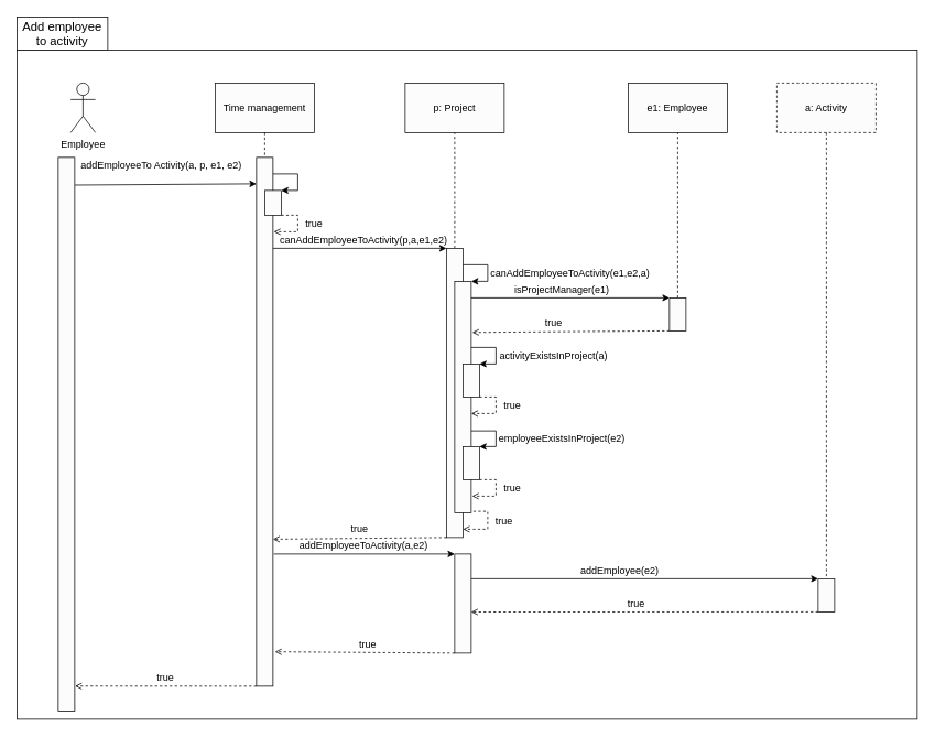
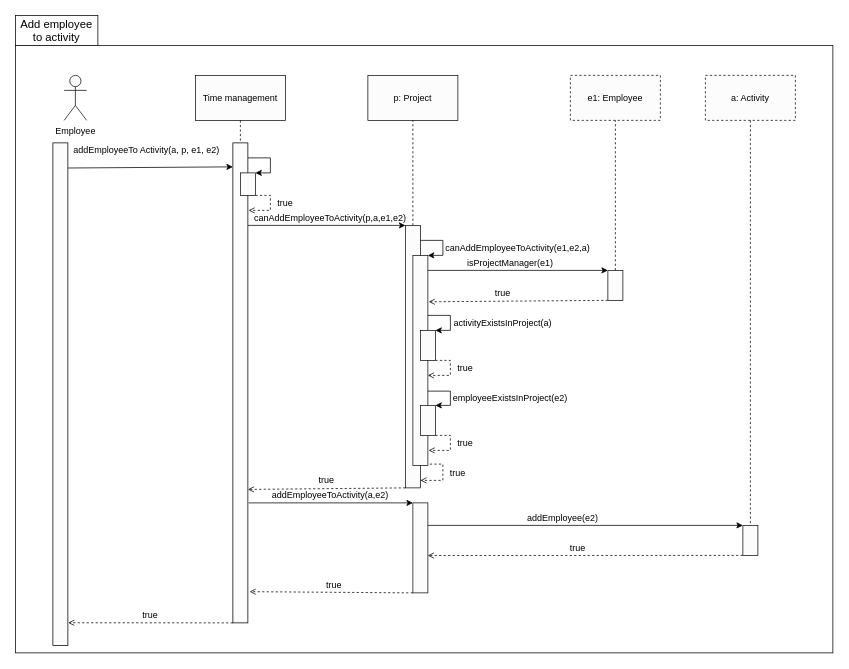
  <mxCell id="0" />
  <mxCell id="1" parent="0" />
  <mxCell id="2" value="" style="rounded=0;whiteSpace=wrap;html=1;" parent="1" vertex="1"><mxGeometry x="20" y="20" width="110" height="40" as="geometry" /></mxCell>
  <mxCell id="3" value="" style="rounded=0;whiteSpace=wrap;html=1;" parent="1" vertex="1"><mxGeometry x="20" y="60" width="1090" height="810" as="geometry" /></mxCell>
  <mxCell id="4" value="" style="rounded=0;whiteSpace=wrap;html=1;fillColor=#FCFCFC;" parent="1" vertex="1"><mxGeometry x="310" y="190" width="20" height="640" as="geometry" /></mxCell>
  <mxCell id="5" value="addEmployeeTo Activity(a, p, e1, e2)" style="text;html=1;strokeColor=none;fillColor=none;align=center;verticalAlign=middle;whiteSpace=wrap;rounded=0;" parent="1" vertex="1"><mxGeometry x="90" y="190" width="210" height="20" as="geometry" /></mxCell>
  <mxCell id="6" value="Time management" style="rounded=0;whiteSpace=wrap;html=1;fillColor=#FCFCFC;strokeColor=#0F0F0F;" parent="1" vertex="1"><mxGeometry x="260" y="100" width="120" height="60" as="geometry" /></mxCell>
- <mxCell id="7" value="e1: Employee" style="rounded=0;whiteSpace=wrap;html=1;fillColor=#FCFCFC;strokeColor=#0F0F0F;" parent="1" vertex="1"><mxGeometry x="760" y="100" width="120" height="60" as="geometry" /></mxCell>
+ <mxCell id="7" value="e1: Employee" style="rounded=0;whiteSpace=wrap;html=1;fillColor=#FCFCFC;strokeColor=#0F0F0F;dashed=1;" parent="1" vertex="1"><mxGeometry x="760" y="100" width="120" height="60" as="geometry" /></mxCell>
  <mxCell id="8" value="p: Project" style="rounded=0;whiteSpace=wrap;html=1;fillColor=#FCFCFC;strokeColor=#0F0F0F;" parent="1" vertex="1"><mxGeometry x="490" y="100" width="120" height="60" as="geometry" /></mxCell>
  <mxCell id="9" value="a: Activity" style="rounded=0;whiteSpace=wrap;html=1;fillColor=#FCFCFC;strokeColor=#0F0F0F;dashed=1;" parent="1" vertex="1"><mxGeometry x="940" y="100" width="120" height="60" as="geometry" /></mxCell>
  <mxCell id="10" value="" style="rounded=0;whiteSpace=wrap;html=1;fillColor=#FCFCFC;" parent="1" vertex="1"><mxGeometry x="70" y="190" width="20" height="670" as="geometry" /></mxCell>
  <mxCell id="11" value="Employee" style="shape=umlActor;verticalLabelPosition=bottom;verticalAlign=top;html=1;outlineConnect=0;strokeColor=#0F0F0F;fillColor=#FCFCFC;" parent="1" vertex="1"><mxGeometry x="85" y="100" width="30" height="60" as="geometry" /></mxCell>
  <mxCell id="12" value="" style="endArrow=classic;html=1;entryX=0;entryY=0.05;entryDx=0;entryDy=0;entryPerimeter=0;exitX=1.014;exitY=0.05;exitDx=0;exitDy=0;exitPerimeter=0;" parent="1" source="10" target="4" edge="1"><mxGeometry width="50" height="50" relative="1" as="geometry"><mxPoint x="130" y="213" as="sourcePoint" /><mxPoint x="210" y="280" as="targetPoint" /></mxGeometry></mxCell>
  <mxCell id="13" value="" style="endArrow=none;dashed=1;html=1;exitX=0.5;exitY=1;exitDx=0;exitDy=0;entryX=0.5;entryY=0;entryDx=0;entryDy=0;" parent="1" source="6" target="4" edge="1"><mxGeometry width="50" height="50" relative="1" as="geometry"><mxPoint x="310" y="260" as="sourcePoint" /><mxPoint x="360" y="210" as="targetPoint" /></mxGeometry></mxCell>
  <mxCell id="14" value="" style="endArrow=none;dashed=1;html=1;exitX=0.5;exitY=0;exitDx=0;exitDy=0;entryX=0.5;entryY=1;entryDx=0;entryDy=0;" parent="1" source="19" target="8" edge="1"><mxGeometry width="50" height="50" relative="1" as="geometry"><mxPoint x="545" y="200" as="sourcePoint" /><mxPoint x="555" y="180" as="targetPoint" /></mxGeometry></mxCell>
  <mxCell id="15" value="" style="endArrow=none;dashed=1;html=1;entryX=0.5;entryY=1;entryDx=0;entryDy=0;exitX=0.5;exitY=0;exitDx=0;exitDy=0;" parent="1" source="25" target="7" edge="1"><mxGeometry width="50" height="50" relative="1" as="geometry"><mxPoint x="770" y="200" as="sourcePoint" /><mxPoint x="795" y="150" as="targetPoint" /></mxGeometry></mxCell>
  <mxCell id="16" value="" style="rounded=0;whiteSpace=wrap;html=1;strokeColor=#0F0F0F;fillColor=#FCFCFC;" parent="1" vertex="1"><mxGeometry x="320" y="230" width="20" height="30" as="geometry" /></mxCell>
  <mxCell id="17" value="" style="endArrow=classic;html=1;entryX=1;entryY=0;entryDx=0;entryDy=0;rounded=0;" parent="1" target="16" edge="1"><mxGeometry width="50" height="50" relative="1" as="geometry"><mxPoint x="330" y="210" as="sourcePoint" /><mxPoint x="450" y="180" as="targetPoint" /><Array as="points"><mxPoint x="360" y="210" /><mxPoint x="360" y="230" /></Array></mxGeometry></mxCell>
  <mxCell id="18" value="" style="endArrow=open;html=1;dashed=1;exitX=1;exitY=1;exitDx=0;exitDy=0;rounded=0;endFill=0;" parent="1" source="16" edge="1"><mxGeometry width="50" height="50" relative="1" as="geometry"><mxPoint x="380" y="240" as="sourcePoint" /><mxPoint x="331" y="280" as="targetPoint" /><Array as="points"><mxPoint x="360" y="260" /><mxPoint x="360" y="280" /></Array></mxGeometry></mxCell>
  <mxCell id="19" value="" style="rounded=0;whiteSpace=wrap;html=1;strokeColor=#0F0F0F;fillColor=#FCFCFC;" parent="1" vertex="1"><mxGeometry x="540" y="300" width="20" height="350" as="geometry" /></mxCell>
  <mxCell id="20" value="" style="endArrow=classic;html=1;entryX=0;entryY=0;entryDx=0;entryDy=0;" parent="1" target="19" edge="1"><mxGeometry width="50" height="50" relative="1" as="geometry"><mxPoint x="330" y="300" as="sourcePoint" /><mxPoint x="480" y="110" as="targetPoint" /></mxGeometry></mxCell>
  <mxCell id="21" value="canAddEmployeeToActivity(p,a,e1,e2)" style="text;html=1;strokeColor=none;fillColor=none;align=center;verticalAlign=middle;whiteSpace=wrap;rounded=0;" parent="1" vertex="1"><mxGeometry x="420" y="280" width="40" height="20" as="geometry" /></mxCell>
  <mxCell id="22" value="" style="rounded=0;whiteSpace=wrap;html=1;strokeColor=#0F0F0F;fillColor=#FCFCFC;" parent="1" vertex="1"><mxGeometry x="550" y="340" width="20" height="280" as="geometry" /></mxCell>
  <mxCell id="23" value="" style="endArrow=classic;html=1;entryX=1;entryY=0;entryDx=0;entryDy=0;edgeStyle=orthogonalEdgeStyle;rounded=0;" parent="1" target="22" edge="1"><mxGeometry width="50" height="50" relative="1" as="geometry"><mxPoint x="560" y="320" as="sourcePoint" /><mxPoint x="580" y="240" as="targetPoint" /><Array as="points"><mxPoint x="590" y="320" /><mxPoint x="590" y="340" /></Array></mxGeometry></mxCell>
  <mxCell id="24" value="canAddEmployeeToActivity(e1,e2,a)" style="text;html=1;strokeColor=none;fillColor=none;align=center;verticalAlign=middle;whiteSpace=wrap;rounded=0;" parent="1" vertex="1"><mxGeometry x="670" y="320" width="40" height="20" as="geometry" /></mxCell>
  <mxCell id="25" value="" style="rounded=0;whiteSpace=wrap;html=1;strokeColor=#0F0F0F;fillColor=#FCFCFC;" parent="1" vertex="1"><mxGeometry x="810" y="360" width="20" height="40" as="geometry" /></mxCell>
  <mxCell id="26" value="" style="endArrow=classic;html=1;entryX=0;entryY=0;entryDx=0;entryDy=0;" parent="1" target="25" edge="1"><mxGeometry width="50" height="50" relative="1" as="geometry"><mxPoint x="570" y="360" as="sourcePoint" /><mxPoint x="670" y="240" as="targetPoint" /></mxGeometry></mxCell>
  <mxCell id="27" value="isProjectManager(e1)" style="text;html=1;strokeColor=none;fillColor=none;align=center;verticalAlign=middle;whiteSpace=wrap;rounded=0;" parent="1" vertex="1"><mxGeometry x="660" y="340" width="40" height="20" as="geometry" /></mxCell>
  <mxCell id="28" value="" style="endArrow=open;html=1;exitX=0;exitY=1;exitDx=0;exitDy=0;entryX=1.06;entryY=0.221;entryDx=0;entryDy=0;dashed=1;entryPerimeter=0;endFill=0;" parent="1" source="25" target="22" edge="1"><mxGeometry width="50" height="50" relative="1" as="geometry"><mxPoint x="620" y="230" as="sourcePoint" /><mxPoint x="670" y="180" as="targetPoint" /></mxGeometry></mxCell>
  <mxCell id="29" value="true" style="text;html=1;strokeColor=none;fillColor=none;align=center;verticalAlign=middle;whiteSpace=wrap;rounded=0;" parent="1" vertex="1"><mxGeometry x="650" y="380" width="40" height="20" as="geometry" /></mxCell>
  <mxCell id="30" value="" style="endArrow=open;html=1;dashed=1;exitX=0;exitY=1;exitDx=0;exitDy=0;endFill=0;entryX=1.003;entryY=0.722;entryDx=0;entryDy=0;entryPerimeter=0;" parent="1" source="19" edge="1" target="4"><mxGeometry width="50" height="50" relative="1" as="geometry"><mxPoint x="530" y="140" as="sourcePoint" /><mxPoint x="330" y="650" as="targetPoint" /></mxGeometry></mxCell>
  <mxCell id="31" value="true" style="text;html=1;strokeColor=none;fillColor=none;align=center;verticalAlign=middle;whiteSpace=wrap;rounded=0;" parent="1" vertex="1"><mxGeometry x="415" y="630" width="40" height="20" as="geometry" /></mxCell>
  <mxCell id="32" value="" style="rounded=0;whiteSpace=wrap;html=1;strokeColor=#0F0F0F;fillColor=#FCFCFC;" parent="1" vertex="1"><mxGeometry x="550" y="670" width="20" height="120" as="geometry" /></mxCell>
  <mxCell id="33" value="" style="endArrow=classic;html=1;entryX=0;entryY=0;entryDx=0;entryDy=0;" parent="1" target="32" edge="1"><mxGeometry width="50" height="50" relative="1" as="geometry"><mxPoint x="331" y="670" as="sourcePoint" /><mxPoint x="440" y="310" as="targetPoint" /></mxGeometry></mxCell>
  <mxCell id="34" value="addEmployeeToActivity(a,e2)" style="text;html=1;strokeColor=none;fillColor=none;align=center;verticalAlign=middle;whiteSpace=wrap;rounded=0;" parent="1" vertex="1"><mxGeometry x="420" y="650" width="40" height="20" as="geometry" /></mxCell>
  <mxCell id="35" value="" style="endArrow=open;html=1;dashed=1;exitX=0;exitY=1;exitDx=0;exitDy=0;entryX=1.119;entryY=0.935;entryDx=0;entryDy=0;entryPerimeter=0;endFill=0;" parent="1" source="32" target="4" edge="1"><mxGeometry width="50" height="50" relative="1" as="geometry"><mxPoint x="510" y="670" as="sourcePoint" /><mxPoint x="560" y="620" as="targetPoint" /></mxGeometry></mxCell>
  <mxCell id="36" value="true" style="text;html=1;strokeColor=none;fillColor=none;align=center;verticalAlign=middle;whiteSpace=wrap;rounded=0;" parent="1" vertex="1"><mxGeometry x="425" y="770" width="40" height="20" as="geometry" /></mxCell>
  <mxCell id="37" value="" style="endArrow=open;html=1;dashed=1;exitX=0;exitY=1;exitDx=0;exitDy=0;entryX=1.02;entryY=0.955;entryDx=0;entryDy=0;entryPerimeter=0;endFill=0;" parent="1" source="4" target="10" edge="1"><mxGeometry width="50" height="50" relative="1" as="geometry"><mxPoint x="210" y="340" as="sourcePoint" /><mxPoint x="133" y="639" as="targetPoint" /></mxGeometry></mxCell>
  <mxCell id="38" value="true" style="text;html=1;strokeColor=none;fillColor=none;align=center;verticalAlign=middle;whiteSpace=wrap;rounded=0;" parent="1" vertex="1"><mxGeometry x="180" y="810" width="40" height="20" as="geometry" /></mxCell>
  <mxCell id="39" value="true" style="text;html=1;strokeColor=none;fillColor=none;align=center;verticalAlign=middle;whiteSpace=wrap;rounded=0;" parent="1" vertex="1"><mxGeometry x="360" y="260" width="40" height="20" as="geometry" /></mxCell>
  <mxCell id="40" value="" style="rounded=0;whiteSpace=wrap;html=1;strokeColor=#0F0F0F;fillColor=#FCFCFC;" parent="1" vertex="1"><mxGeometry x="560" y="440" width="20" height="40" as="geometry" /></mxCell>
  <mxCell id="41" value="" style="endArrow=classic;html=1;entryX=1;entryY=0;entryDx=0;entryDy=0;rounded=0;edgeStyle=orthogonalEdgeStyle;" parent="1" target="40" edge="1"><mxGeometry width="50" height="50" relative="1" as="geometry"><mxPoint x="570" y="420" as="sourcePoint" /><mxPoint x="760" y="260" as="targetPoint" /><Array as="points"><mxPoint x="600" y="420" /><mxPoint x="600" y="440" /></Array></mxGeometry></mxCell>
  <mxCell id="42" value="activityExistsInProject(a)" style="text;html=1;strokeColor=none;fillColor=none;align=center;verticalAlign=middle;whiteSpace=wrap;rounded=0;" parent="1" vertex="1"><mxGeometry x="650" y="420" width="40" height="20" as="geometry" /></mxCell>
  <mxCell id="43" value="true" style="text;html=1;strokeColor=none;fillColor=none;align=center;verticalAlign=middle;whiteSpace=wrap;rounded=0;" parent="1" vertex="1"><mxGeometry x="600" y="480" width="40" height="20" as="geometry" /></mxCell>
  <mxCell id="44" value="" style="endArrow=open;html=1;dashed=1;exitX=1;exitY=1;exitDx=0;exitDy=0;rounded=0;endFill=0;" parent="1" source="40" edge="1"><mxGeometry width="50" height="50" relative="1" as="geometry"><mxPoint x="550" y="470" as="sourcePoint" /><mxPoint x="570" y="500" as="targetPoint" /><Array as="points"><mxPoint x="600" y="480" /><mxPoint x="600" y="490" /><mxPoint x="600" y="500" /></Array></mxGeometry></mxCell>
  <mxCell id="45" value="" style="rounded=0;whiteSpace=wrap;html=1;strokeColor=#0F0F0F;fillColor=#FCFCFC;" parent="1" vertex="1"><mxGeometry x="990" y="700" width="20" height="40" as="geometry" /></mxCell>
  <mxCell id="46" value="" style="endArrow=none;dashed=1;html=1;exitX=0.5;exitY=1;exitDx=0;exitDy=0;entryX=0.5;entryY=0;entryDx=0;entryDy=0;" parent="1" source="9" target="45" edge="1"><mxGeometry width="50" height="50" relative="1" as="geometry"><mxPoint x="730" y="420" as="sourcePoint" /><mxPoint x="780" y="370" as="targetPoint" /></mxGeometry></mxCell>
  <mxCell id="47" value="" style="endArrow=classic;html=1;exitX=1;exitY=0.25;exitDx=0;exitDy=0;entryX=0;entryY=0;entryDx=0;entryDy=0;" parent="1" source="32" target="45" edge="1"><mxGeometry width="50" height="50" relative="1" as="geometry"><mxPoint x="730" y="420" as="sourcePoint" /><mxPoint x="780" y="370" as="targetPoint" /></mxGeometry></mxCell>
  <mxCell id="48" value="addEmployee(e2)" style="text;html=1;strokeColor=none;fillColor=none;align=center;verticalAlign=middle;whiteSpace=wrap;rounded=0;" parent="1" vertex="1"><mxGeometry x="730" y="680" width="40" height="20" as="geometry" /></mxCell>
  <mxCell id="49" value="" style="rounded=0;whiteSpace=wrap;html=1;strokeColor=#0F0F0F;fillColor=#FCFCFC;" parent="1" vertex="1"><mxGeometry x="560" y="540" width="20" height="40" as="geometry" /></mxCell>
  <mxCell id="50" value="" style="endArrow=classic;html=1;entryX=1;entryY=0;entryDx=0;entryDy=0;rounded=0;endFill=1;" parent="1" target="49" edge="1"><mxGeometry width="50" height="50" relative="1" as="geometry"><mxPoint x="570" y="521" as="sourcePoint" /><mxPoint x="620" y="370" as="targetPoint" /><Array as="points"><mxPoint x="600" y="521" /><mxPoint x="600" y="540" /></Array></mxGeometry></mxCell>
  <mxCell id="51" value="employeeExistsInProject(e2)" style="text;html=1;strokeColor=none;fillColor=none;align=center;verticalAlign=middle;whiteSpace=wrap;rounded=0;" parent="1" vertex="1"><mxGeometry x="660" y="520" width="40" height="20" as="geometry" /></mxCell>
  <mxCell id="52" value="" style="endArrow=open;html=1;exitX=1;exitY=1;exitDx=0;exitDy=0;rounded=0;edgeStyle=orthogonalEdgeStyle;dashed=1;endFill=0;" parent="1" source="49" edge="1"><mxGeometry width="50" height="50" relative="1" as="geometry"><mxPoint x="590" y="510" as="sourcePoint" /><mxPoint x="571" y="600" as="targetPoint" /><Array as="points"><mxPoint x="580" y="580" /><mxPoint x="600" y="580" /><mxPoint x="600" y="600" /></Array></mxGeometry></mxCell>
  <mxCell id="53" value="true" style="text;html=1;strokeColor=none;fillColor=none;align=center;verticalAlign=middle;whiteSpace=wrap;rounded=0;" parent="1" vertex="1"><mxGeometry x="600" y="580" width="40" height="20" as="geometry" /></mxCell>
  <mxCell id="54" value="" style="endArrow=open;html=1;dashed=1;exitX=1.133;exitY=0.994;exitDx=0;exitDy=0;exitPerimeter=0;rounded=0;edgeStyle=orthogonalEdgeStyle;endFill=0;" parent="1" source="22" edge="1"><mxGeometry width="50" height="50" relative="1" as="geometry"><mxPoint x="550" y="570" as="sourcePoint" /><mxPoint x="560" y="640" as="targetPoint" /><Array as="points"><mxPoint x="590" y="618" /><mxPoint x="590" y="640" /></Array></mxGeometry></mxCell>
  <mxCell id="55" value="true" style="text;html=1;strokeColor=none;fillColor=none;align=center;verticalAlign=middle;whiteSpace=wrap;rounded=0;" parent="1" vertex="1"><mxGeometry x="590" y="620" width="40" height="20" as="geometry" /></mxCell>
  <mxCell id="56" value="" style="endArrow=open;html=1;dashed=1;exitX=0;exitY=1;exitDx=0;exitDy=0;entryX=0.996;entryY=0.585;entryDx=0;entryDy=0;entryPerimeter=0;endFill=0;" parent="1" source="45" target="32" edge="1"><mxGeometry width="50" height="50" relative="1" as="geometry"><mxPoint x="590" y="240" as="sourcePoint" /><mxPoint x="574" y="742" as="targetPoint" /></mxGeometry></mxCell>
  <mxCell id="57" value="true" style="text;html=1;strokeColor=none;fillColor=none;align=center;verticalAlign=middle;whiteSpace=wrap;rounded=0;" parent="1" vertex="1"><mxGeometry x="750" y="715" width="40" height="30" as="geometry" /></mxCell>
  <mxCell id="58" value="Add employee to activity" style="text;html=1;strokeColor=none;fillColor=none;align=center;verticalAlign=middle;whiteSpace=wrap;rounded=0;fontSize=15;" parent="1" vertex="1"><mxGeometry x="25" y="30" width="100" height="20" as="geometry" /></mxCell>
